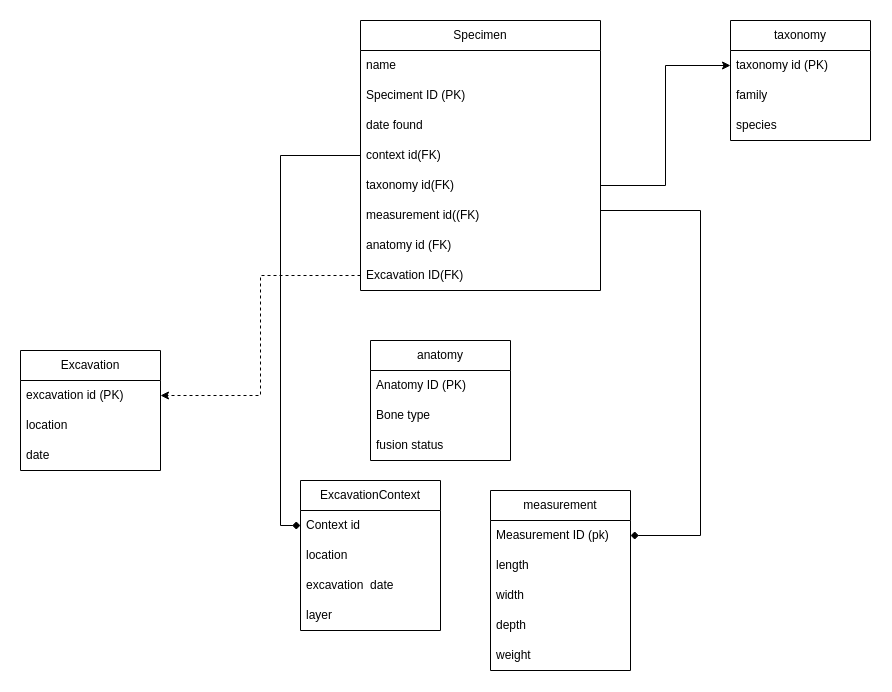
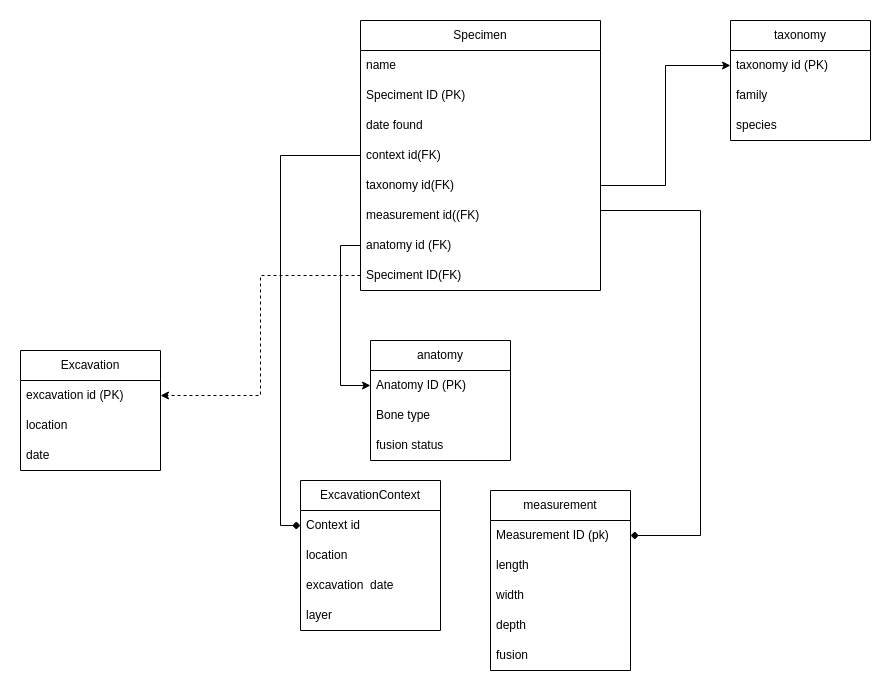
  <mxCell id="0" />
  <mxCell id="1" parent="0" />
  <mxCell id="2" value="Specimen" style="swimlane;fontStyle=0;childLayout=stackLayout;horizontal=1;startSize=30;horizontalStack=0;resizeParent=1;resizeParentMax=0;resizeLast=0;collapsible=1;marginBottom=0;whiteSpace=wrap;html=1;" vertex="1" parent="1"><mxGeometry x="360" y="20" width="240" height="270" as="geometry" /></mxCell>
  <mxCell id="3" value="name" style="text;strokeColor=none;fillColor=none;align=left;verticalAlign=middle;spacingLeft=4;spacingRight=4;overflow=hidden;points=[[0,0.5],[1,0.5]];portConstraint=eastwest;rotatable=0;whiteSpace=wrap;html=1;" vertex="1" parent="2"><mxGeometry y="30" width="240" height="30" as="geometry" /></mxCell>
  <mxCell id="4" value="Speciment ID (PK)" style="text;strokeColor=none;fillColor=none;align=left;verticalAlign=middle;spacingLeft=4;spacingRight=4;overflow=hidden;points=[[0,0.5],[1,0.5]];portConstraint=eastwest;rotatable=0;whiteSpace=wrap;html=1;" vertex="1" parent="2"><mxGeometry y="60" width="240" height="30" as="geometry" /></mxCell>
  <mxCell id="5" value="date found&amp;nbsp;" style="text;strokeColor=none;fillColor=none;align=left;verticalAlign=middle;spacingLeft=4;spacingRight=4;overflow=hidden;points=[[0,0.5],[1,0.5]];portConstraint=eastwest;rotatable=0;whiteSpace=wrap;html=1;" vertex="1" parent="2"><mxGeometry y="90" width="240" height="30" as="geometry" /></mxCell>
  <mxCell id="6" value="context id(FK)" style="text;strokeColor=none;fillColor=none;align=left;verticalAlign=middle;spacingLeft=4;spacingRight=4;overflow=hidden;points=[[0,0.5],[1,0.5]];portConstraint=eastwest;rotatable=0;whiteSpace=wrap;html=1;" vertex="1" parent="2"><mxGeometry y="120" width="240" height="30" as="geometry" /></mxCell>
  <mxCell id="7" value="taxonomy id(FK)" style="text;strokeColor=none;fillColor=none;align=left;verticalAlign=middle;spacingLeft=4;spacingRight=4;overflow=hidden;points=[[0,0.5],[1,0.5]];portConstraint=eastwest;rotatable=0;whiteSpace=wrap;html=1;" vertex="1" parent="2"><mxGeometry y="150" width="240" height="30" as="geometry" /></mxCell>
  <mxCell id="8" value="measurement id((FK)" style="text;strokeColor=none;fillColor=none;align=left;verticalAlign=middle;spacingLeft=4;spacingRight=4;overflow=hidden;points=[[0,0.5],[1,0.5]];portConstraint=eastwest;rotatable=0;whiteSpace=wrap;html=1;" vertex="1" parent="2"><mxGeometry y="180" width="240" height="30" as="geometry" /></mxCell>
  <mxCell id="9" value="anatomy id (FK)" style="text;strokeColor=none;fillColor=none;align=left;verticalAlign=middle;spacingLeft=4;spacingRight=4;overflow=hidden;points=[[0,0.5],[1,0.5]];portConstraint=eastwest;rotatable=0;whiteSpace=wrap;html=1;" vertex="1" parent="2"><mxGeometry y="210" width="240" height="30" as="geometry" /></mxCell>
- <mxCell id="10" value="Excavation ID(FK)" style="text;strokeColor=none;fillColor=none;align=left;verticalAlign=middle;spacingLeft=4;spacingRight=4;overflow=hidden;points=[[0,0.5],[1,0.5]];portConstraint=eastwest;rotatable=0;whiteSpace=wrap;html=1;" vertex="1" parent="2"><mxGeometry y="240" width="240" height="30" as="geometry" /></mxCell>
+ <mxCell id="10" value="Speciment ID(FK)" style="text;strokeColor=none;fillColor=none;align=left;verticalAlign=middle;spacingLeft=4;spacingRight=4;overflow=hidden;points=[[0,0.5],[1,0.5]];portConstraint=eastwest;rotatable=0;whiteSpace=wrap;html=1;" vertex="1" parent="2"><mxGeometry y="240" width="240" height="30" as="geometry" /></mxCell>
  <mxCell id="11" value="Excavation" style="swimlane;fontStyle=0;childLayout=stackLayout;horizontal=1;startSize=30;horizontalStack=0;resizeParent=1;resizeParentMax=0;resizeLast=0;collapsible=1;marginBottom=0;whiteSpace=wrap;html=1;" vertex="1" parent="1"><mxGeometry x="20" y="350" width="140" height="120" as="geometry" /></mxCell>
  <mxCell id="12" value="excavation id (PK)" style="text;strokeColor=none;fillColor=none;align=left;verticalAlign=middle;spacingLeft=4;spacingRight=4;overflow=hidden;points=[[0,0.5],[1,0.5]];portConstraint=eastwest;rotatable=0;whiteSpace=wrap;html=1;" vertex="1" parent="11"><mxGeometry y="30" width="140" height="30" as="geometry" /></mxCell>
  <mxCell id="13" value="location" style="text;strokeColor=none;fillColor=none;align=left;verticalAlign=middle;spacingLeft=4;spacingRight=4;overflow=hidden;points=[[0,0.5],[1,0.5]];portConstraint=eastwest;rotatable=0;whiteSpace=wrap;html=1;" vertex="1" parent="11"><mxGeometry y="60" width="140" height="30" as="geometry" /></mxCell>
  <mxCell id="14" value="date" style="text;strokeColor=none;fillColor=none;align=left;verticalAlign=middle;spacingLeft=4;spacingRight=4;overflow=hidden;points=[[0,0.5],[1,0.5]];portConstraint=eastwest;rotatable=0;whiteSpace=wrap;html=1;" vertex="1" parent="11"><mxGeometry y="90" width="140" height="30" as="geometry" /></mxCell>
  <mxCell id="15" value="anatomy" style="swimlane;fontStyle=0;childLayout=stackLayout;horizontal=1;startSize=30;horizontalStack=0;resizeParent=1;resizeParentMax=0;resizeLast=0;collapsible=1;marginBottom=0;whiteSpace=wrap;html=1;" vertex="1" parent="1"><mxGeometry x="370" y="340" width="140" height="120" as="geometry" /></mxCell>
  <mxCell id="16" value="Anatomy ID (PK)" style="text;strokeColor=none;fillColor=none;align=left;verticalAlign=middle;spacingLeft=4;spacingRight=4;overflow=hidden;points=[[0,0.5],[1,0.5]];portConstraint=eastwest;rotatable=0;whiteSpace=wrap;html=1;" vertex="1" parent="15"><mxGeometry y="30" width="140" height="30" as="geometry" /></mxCell>
  <mxCell id="17" value="Bone type" style="text;strokeColor=none;fillColor=none;align=left;verticalAlign=middle;spacingLeft=4;spacingRight=4;overflow=hidden;points=[[0,0.5],[1,0.5]];portConstraint=eastwest;rotatable=0;whiteSpace=wrap;html=1;" vertex="1" parent="15"><mxGeometry y="60" width="140" height="30" as="geometry" /></mxCell>
  <mxCell id="18" value="fusion status" style="text;strokeColor=none;fillColor=none;align=left;verticalAlign=middle;spacingLeft=4;spacingRight=4;overflow=hidden;points=[[0,0.5],[1,0.5]];portConstraint=eastwest;rotatable=0;whiteSpace=wrap;html=1;" vertex="1" parent="15"><mxGeometry y="90" width="140" height="30" as="geometry" /></mxCell>
  <mxCell id="19" value="taxonomy" style="swimlane;fontStyle=0;childLayout=stackLayout;horizontal=1;startSize=30;horizontalStack=0;resizeParent=1;resizeParentMax=0;resizeLast=0;collapsible=1;marginBottom=0;whiteSpace=wrap;html=1;" vertex="1" parent="1"><mxGeometry x="730" y="20" width="140" height="120" as="geometry" /></mxCell>
  <mxCell id="20" value="taxonomy id (PK)" style="text;strokeColor=none;fillColor=none;align=left;verticalAlign=middle;spacingLeft=4;spacingRight=4;overflow=hidden;points=[[0,0.5],[1,0.5]];portConstraint=eastwest;rotatable=0;whiteSpace=wrap;html=1;" vertex="1" parent="19"><mxGeometry y="30" width="140" height="30" as="geometry" /></mxCell>
  <mxCell id="21" value="family" style="text;strokeColor=none;fillColor=none;align=left;verticalAlign=middle;spacingLeft=4;spacingRight=4;overflow=hidden;points=[[0,0.5],[1,0.5]];portConstraint=eastwest;rotatable=0;whiteSpace=wrap;html=1;" vertex="1" parent="19"><mxGeometry y="60" width="140" height="30" as="geometry" /></mxCell>
  <mxCell id="22" value="species" style="text;strokeColor=none;fillColor=none;align=left;verticalAlign=middle;spacingLeft=4;spacingRight=4;overflow=hidden;points=[[0,0.5],[1,0.5]];portConstraint=eastwest;rotatable=0;whiteSpace=wrap;html=1;" vertex="1" parent="19"><mxGeometry y="90" width="140" height="30" as="geometry" /></mxCell>
  <mxCell id="23" value="&lt;meta charset=&quot;utf-8&quot;&gt;ExcavationContext " style="swimlane;fontStyle=0;childLayout=stackLayout;horizontal=1;startSize=30;horizontalStack=0;resizeParent=1;resizeParentMax=0;resizeLast=0;collapsible=1;marginBottom=0;whiteSpace=wrap;html=1;" vertex="1" parent="1"><mxGeometry x="300" y="480" width="140" height="150" as="geometry" /></mxCell>
  <mxCell id="24" value="Context id&amp;nbsp;" style="text;strokeColor=none;fillColor=none;align=left;verticalAlign=middle;spacingLeft=4;spacingRight=4;overflow=hidden;points=[[0,0.5],[1,0.5]];portConstraint=eastwest;rotatable=0;whiteSpace=wrap;html=1;" vertex="1" parent="23"><mxGeometry y="30" width="140" height="30" as="geometry" /></mxCell>
  <mxCell id="25" value="location" style="text;strokeColor=none;fillColor=none;align=left;verticalAlign=middle;spacingLeft=4;spacingRight=4;overflow=hidden;points=[[0,0.5],[1,0.5]];portConstraint=eastwest;rotatable=0;whiteSpace=wrap;html=1;" vertex="1" parent="23"><mxGeometry y="60" width="140" height="30" as="geometry" /></mxCell>
  <mxCell id="26" value="excavation&amp;nbsp; date" style="text;strokeColor=none;fillColor=none;align=left;verticalAlign=middle;spacingLeft=4;spacingRight=4;overflow=hidden;points=[[0,0.5],[1,0.5]];portConstraint=eastwest;rotatable=0;whiteSpace=wrap;html=1;" vertex="1" parent="23"><mxGeometry y="90" width="140" height="30" as="geometry" /></mxCell>
  <mxCell id="27" value="layer" style="text;strokeColor=none;fillColor=none;align=left;verticalAlign=middle;spacingLeft=4;spacingRight=4;overflow=hidden;points=[[0,0.5],[1,0.5]];portConstraint=eastwest;rotatable=0;whiteSpace=wrap;html=1;" vertex="1" parent="23"><mxGeometry y="120" width="140" height="30" as="geometry" /></mxCell>
  <mxCell id="28" value="measurement" style="swimlane;fontStyle=0;childLayout=stackLayout;horizontal=1;startSize=30;horizontalStack=0;resizeParent=1;resizeParentMax=0;resizeLast=0;collapsible=1;marginBottom=0;whiteSpace=wrap;html=1;" vertex="1" parent="1"><mxGeometry x="490" y="490" width="140" height="180" as="geometry" /></mxCell>
  <mxCell id="29" value="Measurement ID (pk)" style="text;strokeColor=none;fillColor=none;align=left;verticalAlign=middle;spacingLeft=4;spacingRight=4;overflow=hidden;points=[[0,0.5],[1,0.5]];portConstraint=eastwest;rotatable=0;whiteSpace=wrap;html=1;" vertex="1" parent="28"><mxGeometry y="30" width="140" height="30" as="geometry" /></mxCell>
  <mxCell id="30" value="length" style="text;strokeColor=none;fillColor=none;align=left;verticalAlign=middle;spacingLeft=4;spacingRight=4;overflow=hidden;points=[[0,0.5],[1,0.5]];portConstraint=eastwest;rotatable=0;whiteSpace=wrap;html=1;" vertex="1" parent="28"><mxGeometry y="60" width="140" height="30" as="geometry" /></mxCell>
  <mxCell id="31" value="width" style="text;strokeColor=none;fillColor=none;align=left;verticalAlign=middle;spacingLeft=4;spacingRight=4;overflow=hidden;points=[[0,0.5],[1,0.5]];portConstraint=eastwest;rotatable=0;whiteSpace=wrap;html=1;" vertex="1" parent="28"><mxGeometry y="90" width="140" height="30" as="geometry" /></mxCell>
  <mxCell id="32" value="depth&amp;nbsp;" style="text;strokeColor=none;fillColor=none;align=left;verticalAlign=middle;spacingLeft=4;spacingRight=4;overflow=hidden;points=[[0,0.5],[1,0.5]];portConstraint=eastwest;rotatable=0;whiteSpace=wrap;html=1;" vertex="1" parent="28"><mxGeometry y="120" width="140" height="30" as="geometry" /></mxCell>
- <mxCell id="33" value="weight" style="text;strokeColor=none;fillColor=none;align=left;verticalAlign=middle;spacingLeft=4;spacingRight=4;overflow=hidden;points=[[0,0.5],[1,0.5]];portConstraint=eastwest;rotatable=0;whiteSpace=wrap;html=1;" vertex="1" parent="28"><mxGeometry y="150" width="140" height="30" as="geometry" /></mxCell>
+ <mxCell id="33" value="fusion" style="text;strokeColor=none;fillColor=none;align=left;verticalAlign=middle;spacingLeft=4;spacingRight=4;overflow=hidden;points=[[0,0.5],[1,0.5]];portConstraint=eastwest;rotatable=0;whiteSpace=wrap;html=1;" vertex="1" parent="28"><mxGeometry y="150" width="140" height="30" as="geometry" /></mxCell>
  <mxCell id="34" style="edgeStyle=orthogonalEdgeStyle;rounded=0;orthogonalLoop=1;jettySize=auto;html=1;exitX=1;exitY=0.5;exitDx=0;exitDy=0;entryX=1;entryY=0.5;entryDx=0;entryDy=0;endArrow=diamond;" edge="1" parent="1" source="8" target="29"><mxGeometry relative="1" as="geometry"><Array as="points"><mxPoint x="600" y="210" /><mxPoint x="700" y="210" /><mxPoint x="700" y="535" /></Array></mxGeometry></mxCell>
  <mxCell id="35" style="edgeStyle=orthogonalEdgeStyle;rounded=0;orthogonalLoop=1;jettySize=auto;html=1;entryX=0;entryY=0.5;entryDx=0;entryDy=0;endArrow=diamond;" edge="1" parent="1" source="6" target="24"><mxGeometry relative="1" as="geometry" /></mxCell>
  <mxCell id="36" style="edgeStyle=orthogonalEdgeStyle;rounded=0;orthogonalLoop=1;jettySize=auto;html=1;entryX=0;entryY=0.5;entryDx=0;entryDy=0;" edge="1" parent="1" source="7" target="20"><mxGeometry relative="1" as="geometry" /></mxCell>
+ <mxCell id="37" style="edgeStyle=orthogonalEdgeStyle;rounded=0;orthogonalLoop=1;jettySize=auto;html=1;exitX=0;exitY=0.5;exitDx=0;exitDy=0;entryX=0;entryY=0.5;entryDx=0;entryDy=0;" edge="1" parent="1" source="9" target="16"><mxGeometry relative="1" as="geometry" /></mxCell>
  <mxCell id="38" style="edgeStyle=orthogonalEdgeStyle;rounded=0;orthogonalLoop=1;jettySize=auto;html=1;exitX=0;exitY=0.5;exitDx=0;exitDy=0;entryX=1;entryY=0.5;entryDx=0;entryDy=0;dashed=1;" edge="1" parent="1" source="10" target="12"><mxGeometry relative="1" as="geometry" /></mxCell>
